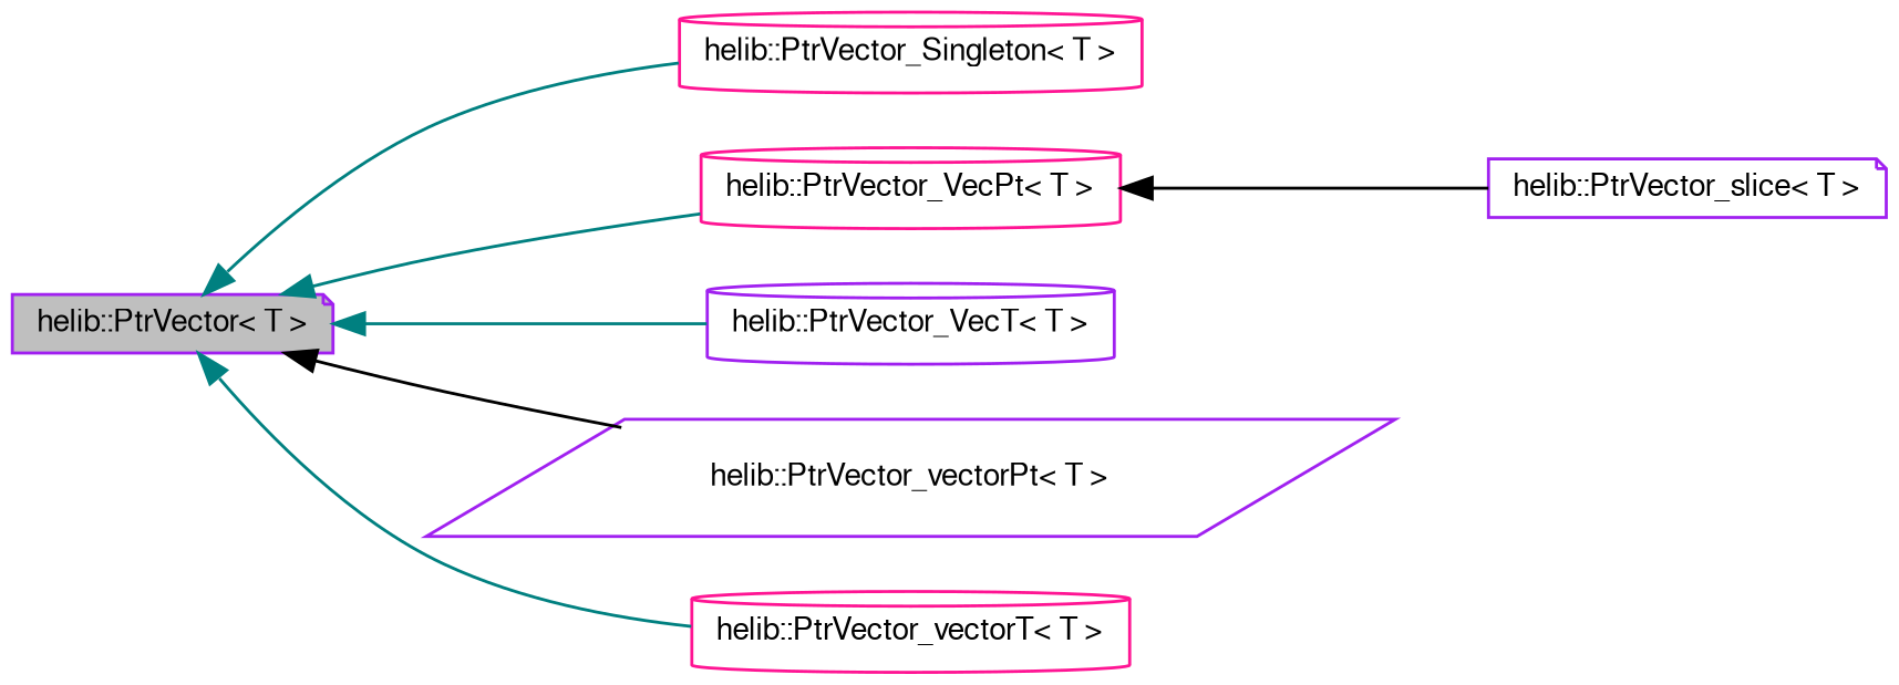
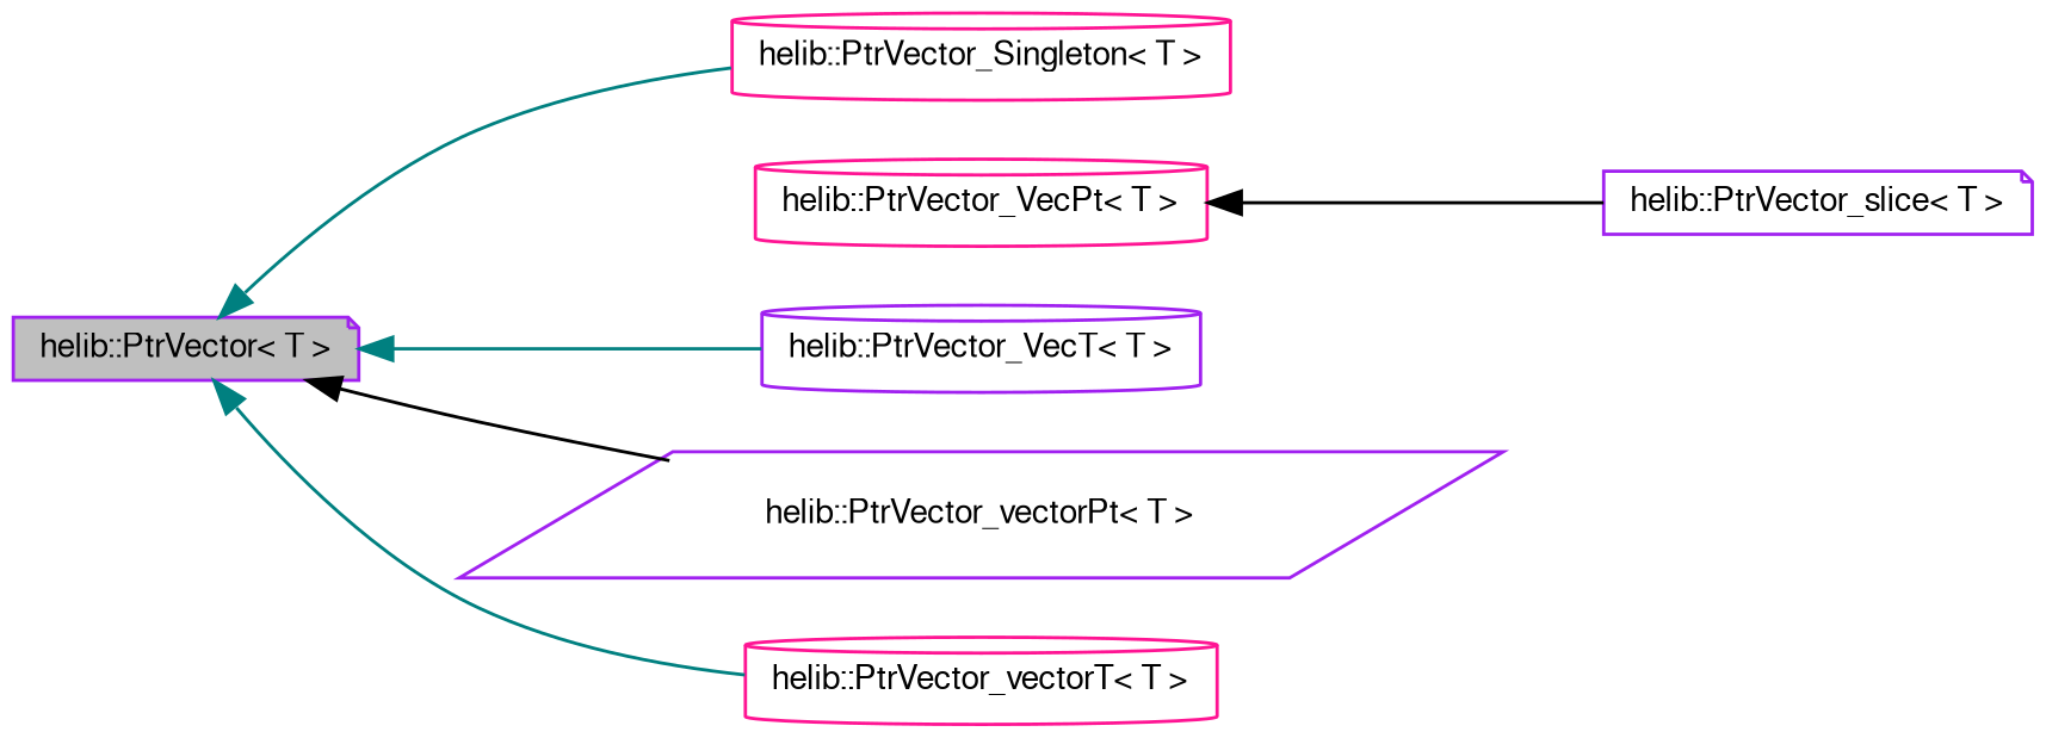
  digraph {
    rankdir=LR
    node [color=purple fillcolor=white fontname=FreeSans fontsize=10 shape=cylinder style=filled]
    edge [color=teal dir=back fontname=FreeSans fontsize=10 labelfontname=FreeSans labelfontsize=10 style=solid]
    n1 [fillcolor=grey75 fontcolor=black height=0.2 label="helib::PtrVector\< T \>" shape=note width=0.4]
    n2 [color=deeppink height=0.2 label="helib::PtrVector_Singleton\< T \>" width=0.4]
    n3 [color=deeppink height=0.2 label="helib::PtrVector_VecPt\< T \>" width=0.4]
    n4 [height=0.2 label="helib::PtrVector_VecT\< T \>" width=0.4]
    n5 [height=0.2 label="helib::PtrVector_vectorPt\< T \>" shape=parallelogram width=0.4]
    n6 [color=deeppink height=0.2 label="helib::PtrVector_vectorT\< T \>" width=0.4]
    n7 [height=0.2 label="helib::PtrVector_slice\< T \>" shape=note width=0.4]
    n1 -> n2
-   n1 -> n3
    n1 -> n4
    n1 -> n5 [color=black]
    n1 -> n6
    n3 -> n7 [color=black]
  }
